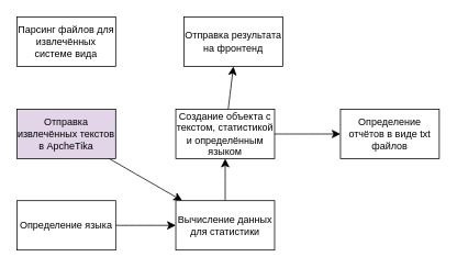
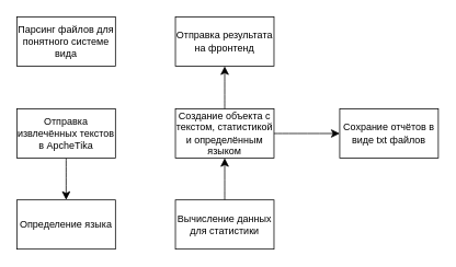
  <mxCell id="0" />
  <mxCell id="1" parent="0" />
- <mxCell id="2" value="Парсинг файлов для извлечённых системе вида" style="rounded=0;whiteSpace=wrap;html=1;" vertex="1" parent="1"><mxGeometry x="20" y="20" width="120" height="60" as="geometry" /></mxCell>
- <mxCell id="3" style="edgeStyle=none;curved=1;rounded=0;orthogonalLoop=1;jettySize=auto;html=1;fontSize=12;startSize=8;endSize=8;" edge="1" parent="1" source="4" target="12"><mxGeometry relative="1" as="geometry" /></mxCell>
- <mxCell id="4" value="Отправка извлечённых текстов в ApcheTika" style="rounded=0;whiteSpace=wrap;html=1;fillColor=#e1d5e7;" vertex="1" parent="1"><mxGeometry x="20" y="132" width="120" height="60" as="geometry" /></mxCell>
- <mxCell id="5" style="edgeStyle=none;curved=1;rounded=0;orthogonalLoop=1;jettySize=auto;html=1;entryX=0;entryY=0.5;entryDx=0;entryDy=0;fontSize=12;startSize=8;endSize=8;" edge="1" parent="1" source="6" target="12"><mxGeometry relative="1" as="geometry" /></mxCell>
+ <mxCell id="2" value="Парсинг файлов для понятного системе вида" style="rounded=0;whiteSpace=wrap;html=1;" vertex="1" parent="1"><mxGeometry x="20" y="20" width="120" height="60" as="geometry" /></mxCell>
+ <mxCell id="3" style="edgeStyle=none;curved=1;rounded=0;orthogonalLoop=1;jettySize=auto;html=1;entryX=0.5;entryY=0;entryDx=0;entryDy=0;fontSize=12;startSize=8;endSize=8;" edge="1" parent="1" source="4" target="6"><mxGeometry relative="1" as="geometry" /></mxCell>
+ <mxCell id="4" value="Отправка извлечённых текстов в ApcheTika" style="rounded=0;whiteSpace=wrap;html=1;" vertex="1" parent="1"><mxGeometry x="20" y="132" width="120" height="60" as="geometry" /></mxCell>
  <mxCell id="6" value="Определение языка" style="rounded=0;whiteSpace=wrap;html=1;" vertex="1" parent="1"><mxGeometry x="20" y="243" width="120" height="60" as="geometry" /></mxCell>
  <mxCell id="7" style="edgeStyle=none;curved=1;rounded=0;orthogonalLoop=1;jettySize=auto;html=1;entryX=0.5;entryY=1;entryDx=0;entryDy=0;fontSize=12;startSize=8;endSize=8;" edge="1" parent="1" source="9" target="10"><mxGeometry relative="1" as="geometry" /></mxCell>
  <mxCell id="8" style="edgeStyle=none;curved=1;rounded=0;orthogonalLoop=1;jettySize=auto;html=1;entryX=0;entryY=0.5;entryDx=0;entryDy=0;fontSize=12;startSize=8;endSize=8;" edge="1" parent="1" source="9" target="13"><mxGeometry relative="1" as="geometry" /></mxCell>
  <mxCell id="9" value="Создание объекта с текстом, статистикой и определённым языком" style="rounded=0;whiteSpace=wrap;html=1;" vertex="1" parent="1"><mxGeometry x="213" y="132" width="120" height="60" as="geometry" /></mxCell>
- <mxCell id="10" value="Отправка результата на фронтенд" style="rounded=0;whiteSpace=wrap;html=1;" vertex="1" parent="1"><mxGeometry x="223" y="20" width="120" height="60" as="geometry" /></mxCell>
+ <mxCell id="10" value="Отправка результата на фронтенд" style="rounded=0;whiteSpace=wrap;html=1;" vertex="1" parent="1"><mxGeometry x="213" y="20" width="120" height="60" as="geometry" /></mxCell>
  <mxCell id="11" style="edgeStyle=none;curved=1;rounded=0;orthogonalLoop=1;jettySize=auto;html=1;entryX=0.5;entryY=1;entryDx=0;entryDy=0;fontSize=12;startSize=8;endSize=8;" edge="1" parent="1" source="12" target="9"><mxGeometry relative="1" as="geometry" /></mxCell>
  <mxCell id="12" value="Вычисление данных для статистики" style="rounded=0;whiteSpace=wrap;html=1;" vertex="1" parent="1"><mxGeometry x="213" y="243" width="120" height="60" as="geometry" /></mxCell>
- <mxCell id="13" value="Определение отчётов в виде txt файлов" style="rounded=0;whiteSpace=wrap;html=1;" vertex="1" parent="1"><mxGeometry x="413" y="132" width="120" height="60" as="geometry" /></mxCell>
+ <mxCell id="13" value="Сохрание отчётов в виде txt файлов" style="rounded=0;whiteSpace=wrap;html=1;" vertex="1" parent="1"><mxGeometry x="413" y="132" width="120" height="60" as="geometry" /></mxCell>
